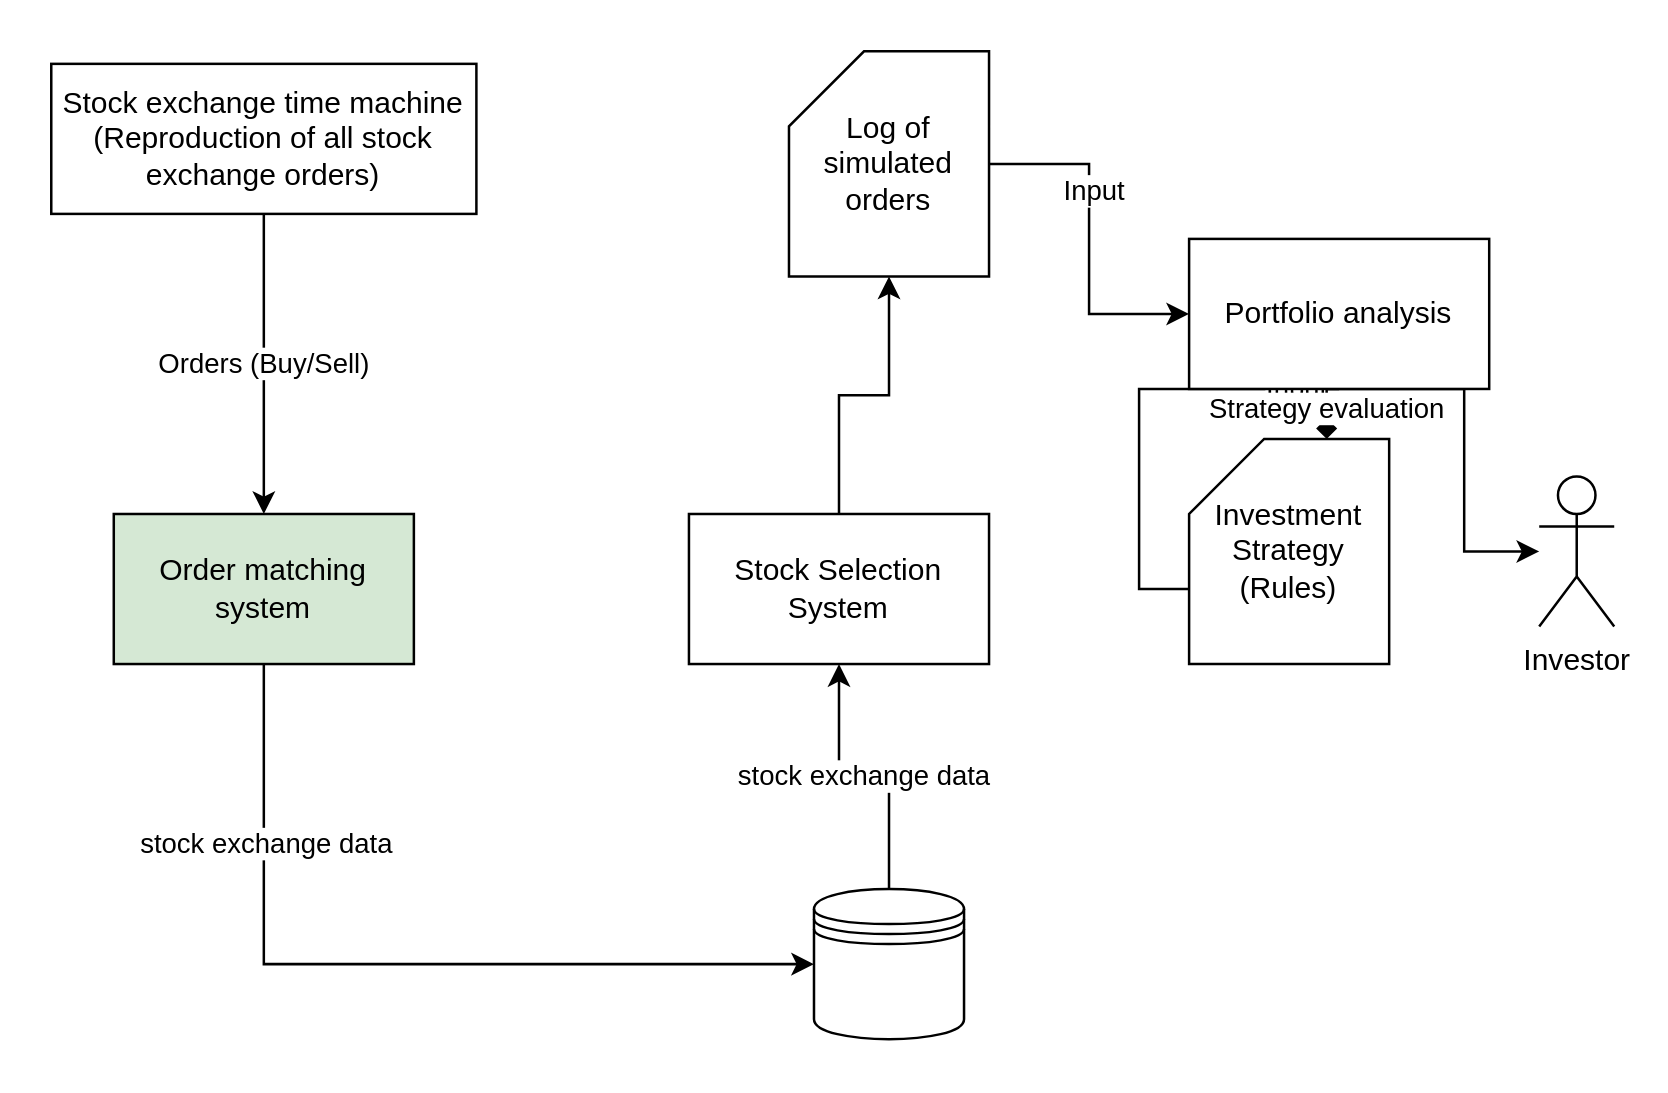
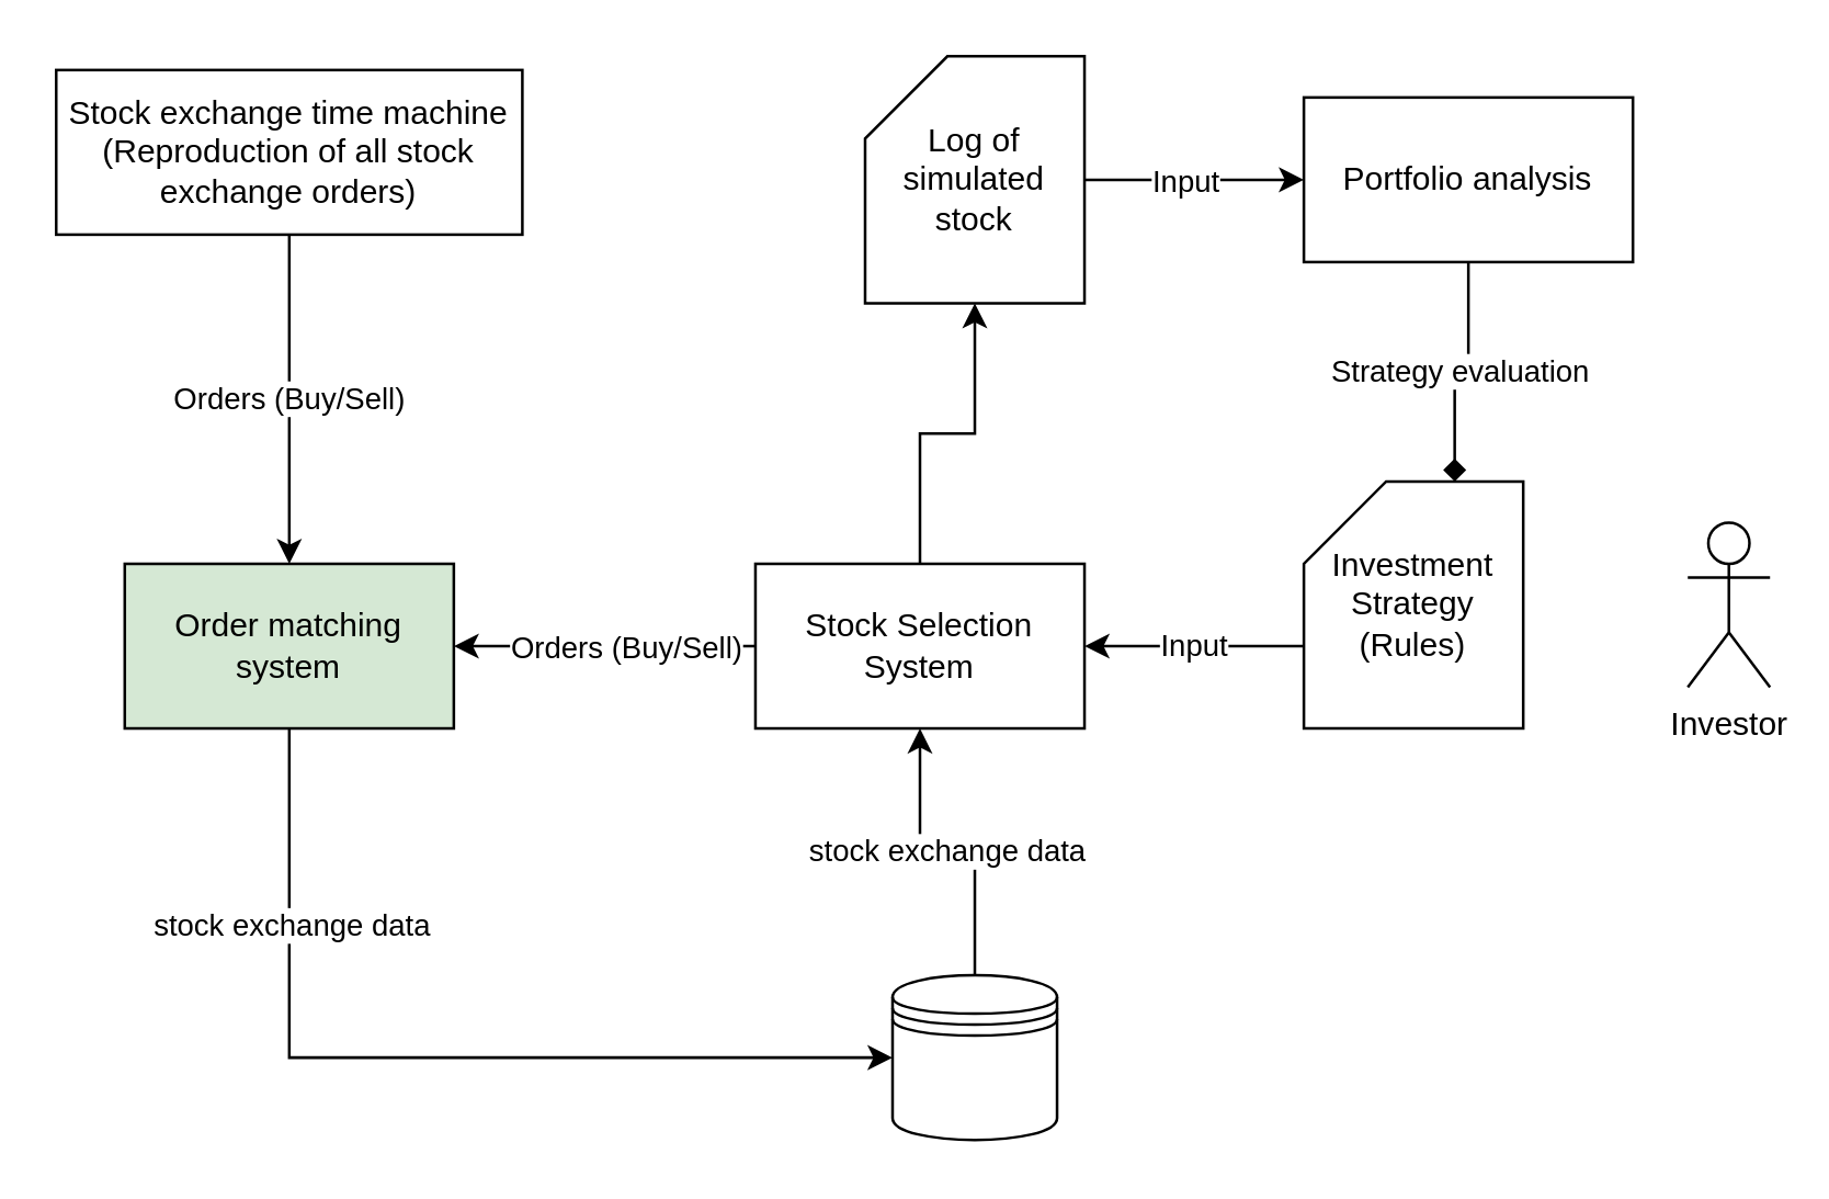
  <mxCell id="0" />
  <mxCell id="1" parent="0" />
  <mxCell id="2" style="edgeStyle=orthogonalEdgeStyle;rounded=0;orthogonalLoop=1;jettySize=auto;html=1;exitX=0.5;exitY=1;exitDx=0;exitDy=0;entryX=0;entryY=0.5;entryDx=0;entryDy=0;" edge="1" parent="1" source="4" target="20"><mxGeometry relative="1" as="geometry" /></mxCell>
  <mxCell id="3" value="stock exchange data" style="edgeLabel;html=1;align=center;verticalAlign=middle;resizable=0;points=[];" vertex="1" connectable="0" parent="2"><mxGeometry x="-0.582" relative="1" as="geometry"><mxPoint as="offset" /></mxGeometry></mxCell>
  <mxCell id="4" value="Order matching system" style="rounded=0;whiteSpace=wrap;html=1;fillColor=#d5e8d4;" parent="1" vertex="1"><mxGeometry x="45" y="205" width="120" height="60" as="geometry" /></mxCell>
+ <mxCell id="5" style="edgeStyle=orthogonalEdgeStyle;rounded=0;orthogonalLoop=1;jettySize=auto;html=1;exitX=0;exitY=0.5;exitDx=0;exitDy=0;entryX=1;entryY=0.5;entryDx=0;entryDy=0;" parent="1" source="8" target="4" edge="1"><mxGeometry relative="1" as="geometry" /></mxCell>
+ <mxCell id="6" value="Orders (Buy/Sell)" style="edgeLabel;html=1;align=center;verticalAlign=middle;resizable=0;points=[];" parent="5" vertex="1" connectable="0"><mxGeometry x="0.231" y="2" relative="1" as="geometry"><mxPoint x="20" y="-2" as="offset" /></mxGeometry></mxCell>
  <mxCell id="7" style="edgeStyle=orthogonalEdgeStyle;rounded=0;orthogonalLoop=1;jettySize=auto;html=1;exitX=0.5;exitY=0;exitDx=0;exitDy=0;" parent="1" source="8" target="16" edge="1"><mxGeometry relative="1" as="geometry" /></mxCell>
  <mxCell id="8" value="Stock Selection System" style="rounded=0;whiteSpace=wrap;html=1;" parent="1" vertex="1"><mxGeometry x="275" y="205" width="120" height="60" as="geometry" /></mxCell>
  <mxCell id="9" value="Investor" style="shape=umlActor;verticalLabelPosition=bottom;labelBackgroundColor=#ffffff;verticalAlign=top;html=1;outlineConnect=0;" parent="1" vertex="1"><mxGeometry x="615" y="190" width="30" height="60" as="geometry" /></mxCell>
- <mxCell id="10" value="Input" style="edgeStyle=orthogonalEdgeStyle;rounded=0;orthogonalLoop=1;jettySize=auto;html=1;exitX=0;exitY=0;exitDx=0;exitDy=60;exitPerimeter=0;" parent="1" source="11" target="9" edge="1"><mxGeometry relative="1" as="geometry" /></mxCell>
+ <mxCell id="10" value="Input" style="edgeStyle=orthogonalEdgeStyle;rounded=0;orthogonalLoop=1;jettySize=auto;html=1;exitX=0;exitY=0;exitDx=0;exitDy=60;exitPerimeter=0;" parent="1" source="11" target="8" edge="1"><mxGeometry relative="1" as="geometry" /></mxCell>
  <mxCell id="11" value="Investment Strategy (Rules)" style="shape=card;whiteSpace=wrap;html=1;" parent="1" vertex="1"><mxGeometry x="475" y="175" width="80" height="90" as="geometry" /></mxCell>
  <mxCell id="12" value="Orders (Buy/Sell)" style="edgeStyle=orthogonalEdgeStyle;rounded=0;orthogonalLoop=1;jettySize=auto;html=1;exitX=0.5;exitY=1;exitDx=0;exitDy=0;" parent="1" source="13" target="4" edge="1"><mxGeometry relative="1" as="geometry" /></mxCell>
  <mxCell id="13" value="Stock exchange time machine (Reproduction of all stock exchange orders)" style="rounded=0;whiteSpace=wrap;html=1;" parent="1" vertex="1"><mxGeometry x="20" y="25" width="170" height="60" as="geometry" /></mxCell>
  <mxCell id="14" style="edgeStyle=orthogonalEdgeStyle;rounded=0;orthogonalLoop=1;jettySize=auto;html=1;exitX=1;exitY=0.5;exitDx=0;exitDy=0;exitPerimeter=0;entryX=0;entryY=0.5;entryDx=0;entryDy=0;" parent="1" source="16" target="18" edge="1"><mxGeometry relative="1" as="geometry" /></mxCell>
  <mxCell id="15" value="Input" style="edgeLabel;html=1;align=center;verticalAlign=middle;resizable=0;points=[];" parent="14" vertex="1" connectable="0"><mxGeometry x="-0.222" y="-4" relative="1" as="geometry"><mxPoint x="5" y="-4" as="offset" /></mxGeometry></mxCell>
- <mxCell id="16" value="Log of simulated orders" style="shape=card;whiteSpace=wrap;html=1;" parent="1" vertex="1"><mxGeometry x="315" y="20" width="80" height="90" as="geometry" /></mxCell>
+ <mxCell id="16" value="Log of simulated stock" style="shape=card;whiteSpace=wrap;html=1;" parent="1" vertex="1"><mxGeometry x="315" y="20" width="80" height="90" as="geometry" /></mxCell>
  <mxCell id="17" value="Strategy evaluation" style="edgeStyle=orthogonalEdgeStyle;rounded=0;orthogonalLoop=1;jettySize=auto;html=1;exitX=0.5;exitY=1;exitDx=0;exitDy=0;entryX=0;entryY=0;entryDx=55;entryDy=0;entryPerimeter=0;endArrow=diamond;" parent="1" source="18" target="11" edge="1"><mxGeometry relative="1" as="geometry" /></mxCell>
- <mxCell id="18" value="Portfolio analysis" style="rounded=0;whiteSpace=wrap;html=1;" parent="1" vertex="1"><mxGeometry x="475" y="95" width="120" height="60" as="geometry" /></mxCell>
+ <mxCell id="18" value="Portfolio analysis" style="rounded=0;whiteSpace=wrap;html=1;" parent="1" vertex="1"><mxGeometry x="475" y="35" width="120" height="60" as="geometry" /></mxCell>
  <mxCell id="19" value="stock exchange data" style="edgeStyle=orthogonalEdgeStyle;rounded=0;orthogonalLoop=1;jettySize=auto;html=1;exitX=0.5;exitY=0;exitDx=0;exitDy=0;entryX=0.5;entryY=1;entryDx=0;entryDy=0;" edge="1" parent="1" source="20" target="8"><mxGeometry relative="1" as="geometry" /></mxCell>
  <mxCell id="20" value="" style="shape=datastore;whiteSpace=wrap;html=1;" vertex="1" parent="1"><mxGeometry x="325" y="355" width="60" height="60" as="geometry" /></mxCell>
